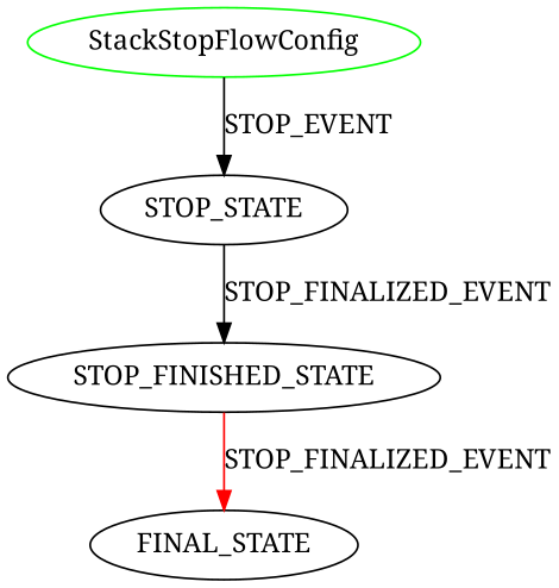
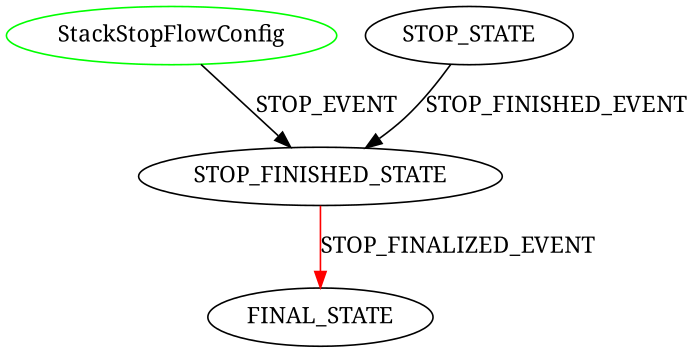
  digraph {
    fontname="Noto Serif"
    node [fontname="Noto Serif"]
    edge [color=black fontname="Noto Serif" style=solid]
    n1 [color=green label=StackStopFlowConfig shape=ellipse]
    STOP_STATE
    STOP_FINISHED_STATE
    FINAL_STATE
-   n1 -> STOP_STATE [label=STOP_EVENT]
-   STOP_STATE -> STOP_FINISHED_STATE [label=STOP_FINALIZED_EVENT]
+   n1 -> STOP_FINISHED_STATE [label=STOP_EVENT]
+   STOP_STATE -> STOP_FINISHED_STATE [label=STOP_FINISHED_EVENT]
    STOP_FINISHED_STATE -> FINAL_STATE [color=red label=STOP_FINALIZED_EVENT]
  }
